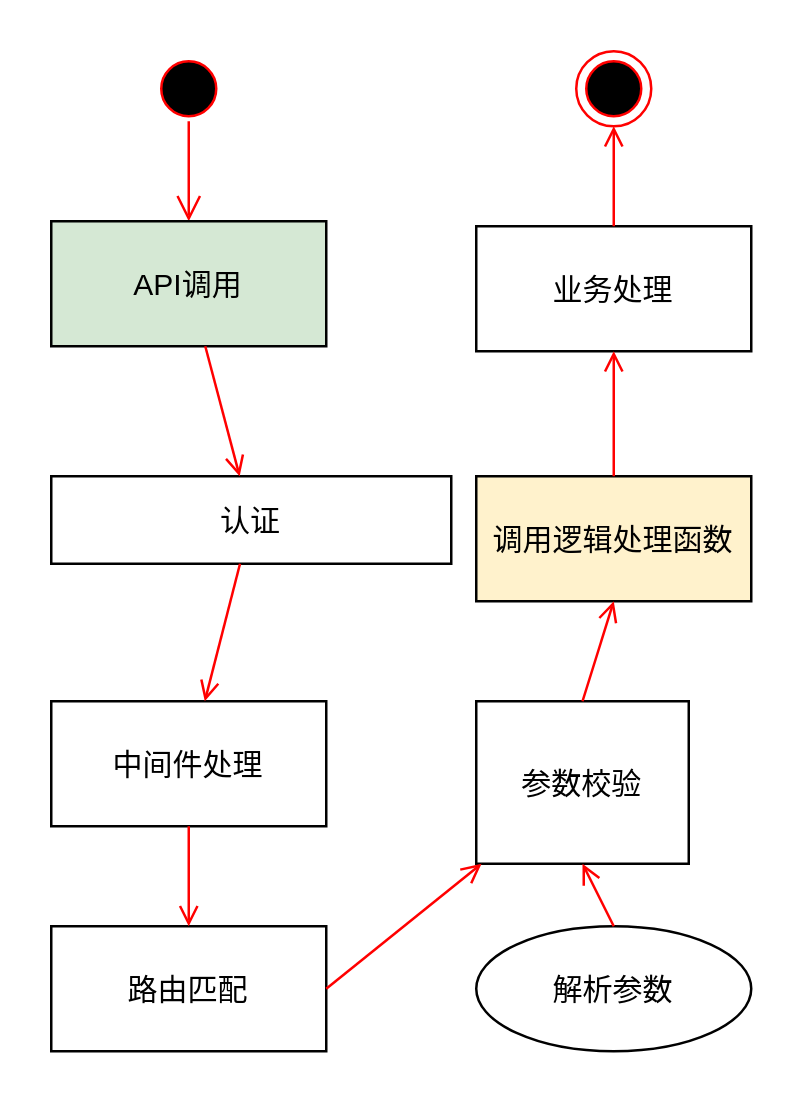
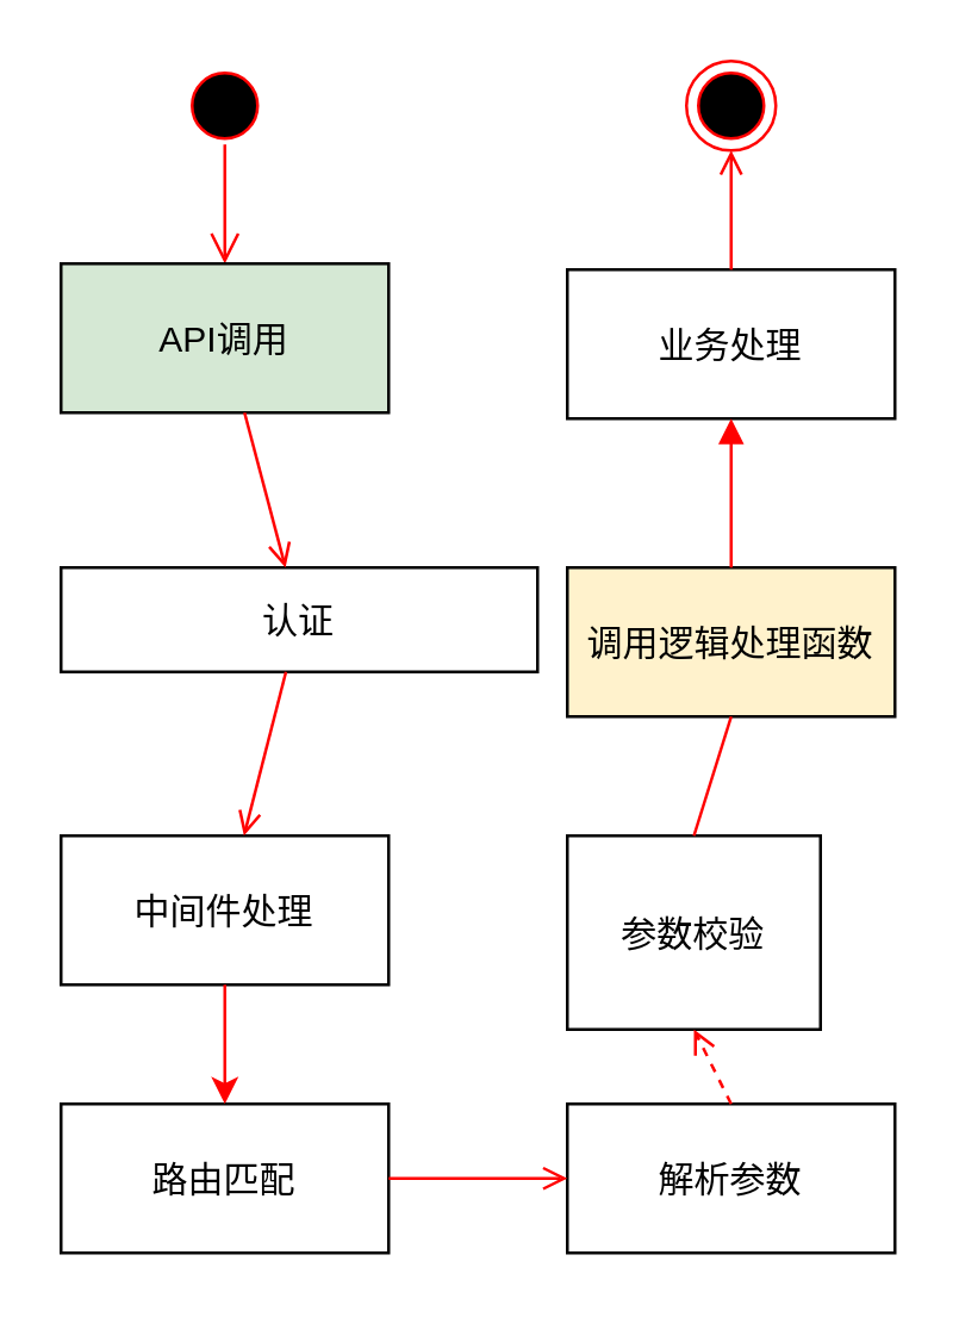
  <mxCell id="0" />
  <mxCell id="1" parent="0" />
  <mxCell id="2" value="" style="edgeStyle=elbowEdgeStyle;elbow=horizontal;verticalAlign=bottom;endArrow=open;endSize=8;strokeColor=#FF0000;endFill=1;rounded=0" parent="1" target="3" edge="1"><mxGeometry x="264.5" y="168" as="geometry"><mxPoint x="75" y="88" as="targetPoint" /><mxPoint x="75" y="48" as="sourcePoint" /></mxGeometry></mxCell>
  <mxCell id="3" value="API调用" style="fillColor=#d5e8d4;" parent="1" vertex="1"><mxGeometry x="20" y="88" width="110" height="50" as="geometry" /></mxCell>
  <mxCell id="4" value="认证" style="" parent="1" vertex="1"><mxGeometry x="20" y="190" width="160" height="35" as="geometry" /></mxCell>
  <mxCell id="5" value="" style="endArrow=open;strokeColor=#FF0000;endFill=1;rounded=0" parent="1" source="3" target="4" edge="1"><mxGeometry relative="1" as="geometry" /></mxCell>
  <mxCell id="6" value="中间件处理" style="" parent="1" vertex="1"><mxGeometry x="20" y="280" width="110" height="50" as="geometry" /></mxCell>
  <mxCell id="7" value="" style="endArrow=open;strokeColor=#FF0000;endFill=1;rounded=0" parent="1" source="4" target="6" edge="1"><mxGeometry relative="1" as="geometry" /></mxCell>
  <mxCell id="8" value="" style="ellipse;shape=startState;fillColor=#000000;strokeColor=#ff0000;" vertex="1" parent="1"><mxGeometry x="60" y="20" width="30" height="30" as="geometry" /></mxCell>
  <mxCell id="9" value="路由匹配" style="" vertex="1" parent="1"><mxGeometry x="20" y="370" width="110" height="50" as="geometry" /></mxCell>
- <mxCell id="10" value="解析参数" style="ellipse;" vertex="1" parent="1"><mxGeometry x="190" y="370" width="110" height="50" as="geometry" /></mxCell>
+ <mxCell id="10" value="解析参数" style="" vertex="1" parent="1"><mxGeometry x="190" y="370" width="110" height="50" as="geometry" /></mxCell>
  <mxCell id="11" value="参数校验" style="" vertex="1" parent="1"><mxGeometry x="190" y="280" width="85" height="65" as="geometry" /></mxCell>
  <mxCell id="12" value="调用逻辑处理函数" style="fillColor=#fff2cc;" vertex="1" parent="1"><mxGeometry x="190" y="190" width="110" height="50" as="geometry" /></mxCell>
  <mxCell id="13" value="业务处理" style="" vertex="1" parent="1"><mxGeometry x="190" y="90" width="110" height="50" as="geometry" /></mxCell>
  <mxCell id="14" value="" style="ellipse;html=1;shape=endState;fillColor=#000000;strokeColor=#ff0000;" vertex="1" parent="1"><mxGeometry x="230" y="20" width="30" height="30" as="geometry" /></mxCell>
- <mxCell id="15" value="" style="endArrow=open;strokeColor=#FF0000;endFill=1;rounded=0;entryX=0.5;entryY=0;entryDx=0;entryDy=0;exitX=0.5;exitY=1;exitDx=0;exitDy=0;" edge="1" parent="1" source="6" target="9"><mxGeometry relative="1" as="geometry"><mxPoint x="85" y="250" as="sourcePoint" /><mxPoint x="85" y="290" as="targetPoint" /></mxGeometry></mxCell>
- <mxCell id="16" value="" style="endArrow=open;strokeColor=#FF0000;endFill=1;rounded=0;exitX=1;exitY=0.5;exitDx=0;exitDy=0;" edge="1" parent="1" source="9" target="11"><mxGeometry relative="1" as="geometry"><mxPoint x="95" y="260" as="sourcePoint" /><mxPoint x="95" y="300" as="targetPoint" /></mxGeometry></mxCell>
- <mxCell id="17" value="" style="endArrow=open;strokeColor=#FF0000;endFill=1;rounded=0;exitX=0.5;exitY=0;exitDx=0;exitDy=0;entryX=0.5;entryY=1;entryDx=0;entryDy=0;" edge="1" parent="1" source="10" target="11"><mxGeometry relative="1" as="geometry"><mxPoint x="105" y="270" as="sourcePoint" /><mxPoint x="105" y="310" as="targetPoint" /></mxGeometry></mxCell>
- <mxCell id="18" value="" style="endArrow=open;strokeColor=#FF0000;endFill=1;rounded=0;exitX=0.5;exitY=0;exitDx=0;exitDy=0;entryX=0.5;entryY=1;entryDx=0;entryDy=0;" edge="1" parent="1" source="11" target="12"><mxGeometry relative="1" as="geometry"><mxPoint x="115" y="280" as="sourcePoint" /><mxPoint x="115" y="320" as="targetPoint" /></mxGeometry></mxCell>
- <mxCell id="19" value="" style="endArrow=open;strokeColor=#FF0000;endFill=1;rounded=0;exitX=0.5;exitY=0;exitDx=0;exitDy=0;entryX=0.5;entryY=1;entryDx=0;entryDy=0;" edge="1" parent="1" source="12" target="13"><mxGeometry relative="1" as="geometry"><mxPoint x="125" y="290" as="sourcePoint" /><mxPoint x="125" y="330" as="targetPoint" /></mxGeometry></mxCell>
+ <mxCell id="15" value="" style="endArrow=classic;strokeColor=#FF0000;endFill=1;rounded=0;entryX=0.5;entryY=0;entryDx=0;entryDy=0;exitX=0.5;exitY=1;exitDx=0;exitDy=0;" edge="1" parent="1" source="6" target="9"><mxGeometry relative="1" as="geometry"><mxPoint x="85" y="250" as="sourcePoint" /><mxPoint x="85" y="290" as="targetPoint" /></mxGeometry></mxCell>
+ <mxCell id="16" value="" style="endArrow=open;strokeColor=#FF0000;endFill=1;rounded=0;exitX=1;exitY=0.5;exitDx=0;exitDy=0;entryX=0;entryY=0.5;entryDx=0;entryDy=0;" edge="1" parent="1" source="9" target="10"><mxGeometry relative="1" as="geometry"><mxPoint x="95" y="260" as="sourcePoint" /><mxPoint x="95" y="300" as="targetPoint" /></mxGeometry></mxCell>
+ <mxCell id="17" value="" style="endArrow=open;strokeColor=#FF0000;endFill=1;rounded=0;exitX=0.5;exitY=0;exitDx=0;exitDy=0;entryX=0.5;entryY=1;entryDx=0;entryDy=0;dashed=1;" edge="1" parent="1" source="10" target="11"><mxGeometry relative="1" as="geometry"><mxPoint x="105" y="270" as="sourcePoint" /><mxPoint x="105" y="310" as="targetPoint" /></mxGeometry></mxCell>
+ <mxCell id="18" value="" style="endArrow=none;strokeColor=#FF0000;endFill=1;rounded=0;exitX=0.5;exitY=0;exitDx=0;exitDy=0;entryX=0.5;entryY=1;entryDx=0;entryDy=0;" edge="1" parent="1" source="11" target="12"><mxGeometry relative="1" as="geometry"><mxPoint x="115" y="280" as="sourcePoint" /><mxPoint x="115" y="320" as="targetPoint" /></mxGeometry></mxCell>
+ <mxCell id="19" value="" style="endArrow=block;strokeColor=#FF0000;endFill=1;rounded=0;exitX=0.5;exitY=0;exitDx=0;exitDy=0;entryX=0.5;entryY=1;entryDx=0;entryDy=0;" edge="1" parent="1" source="12" target="13"><mxGeometry relative="1" as="geometry"><mxPoint x="125" y="290" as="sourcePoint" /><mxPoint x="125" y="330" as="targetPoint" /></mxGeometry></mxCell>
  <mxCell id="20" value="" style="endArrow=open;strokeColor=#FF0000;endFill=1;rounded=0;exitX=0.5;exitY=0;exitDx=0;exitDy=0;entryX=0.5;entryY=1;entryDx=0;entryDy=0;" edge="1" parent="1" source="13" target="14"><mxGeometry relative="1" as="geometry"><mxPoint x="135" y="300" as="sourcePoint" /><mxPoint x="135" y="340" as="targetPoint" /></mxGeometry></mxCell>
